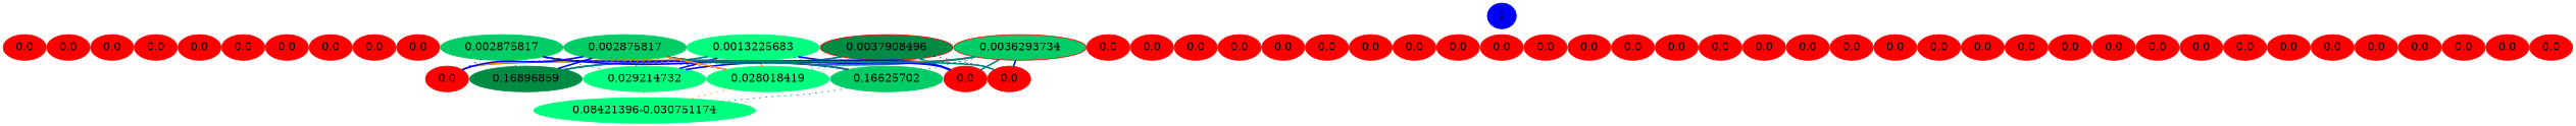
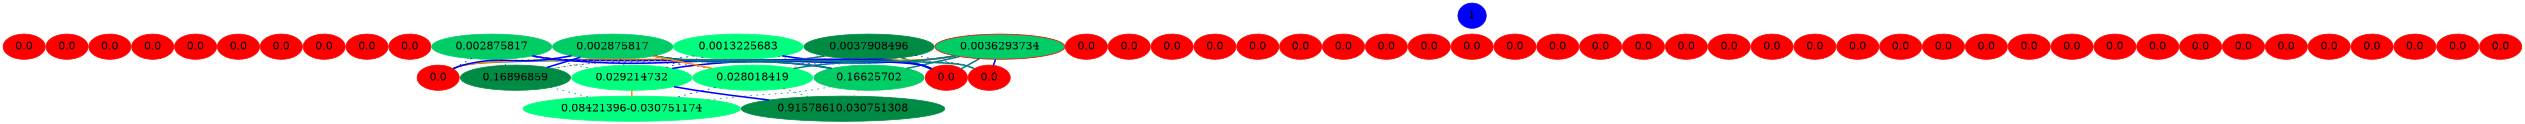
  graph {
    nodesep=0
    ranksep=0
    node [color=red style=filled]
    edge [bgcolor="purple:pink" color=yellow nodesep=0 style=invis]
    n1 [color=blue height=0.2 label=1 width=0.2]
    n2 [height=0.2 label=0.0 width=0.2]
    n3 [height=0.2 label=0.0 width=0.2]
    n4 [height=0.2 label=0.0 width=0.2]
    n5 [height=0.2 label=0.0 width=0.2]
    n6 [height=0.2 label=0.0 width=0.2]
    n7 [height=0.2 label=0.0 width=0.2]
    n8 [height=0.2 label=0.0 width=0.2]
    n9 [height=0.2 label=0.0 width=0.2]
    n10 [height=0.2 label=0.0 width=0.2]
    n11 [height=0.2 label=0.0 width=0.2]
    n12 [color=springgreen1 fillcolor=springgreen1 height=0.2 label=0.0013225683 width=0.2]
    n13 [height=0.2 label=0.0 width=0.2]
    n14 [height=0.2 label=0.0 width=0.2]
    n15 [height=0.2 label=0.0 width=0.2]
    n16 [height=0.2 label=0.0 width=0.2]
    n17 [height=0.2 label=0.0 width=0.2]
    n18 [height=0.2 label=0.0 width=0.2]
-   n19 [fillcolor=springgreen4 height=0.2 label=0.0037908496 width=0.2]
+   n19 [color=springgreen4 fillcolor=springgreen4 height=0.2 label=0.0037908496 width=0.2]
    n20 [height=0.2 label=0.0 width=0.2]
    n21 [height=0.2 label=0.0 width=0.2]
    n22 [height=0.2 label=0.0 width=0.2]
    n23 [height=0.2 label=0.0 width=0.2]
    n24 [height=0.2 label=0.0 width=0.2]
    n25 [height=0.2 label=0.0 width=0.2]
    n26 [fillcolor=springgreen3 height=0.2 label=0.0036293734 width=0.2]
    n27 [height=0.2 label=0.0 width=0.2]
    n28 [height=0.2 label=0.0 width=0.2]
    n29 [height=0.2 label=0.0 width=0.2]
    n30 [height=0.2 label=0.0 width=0.2]
    n31 [height=0.2 label=0.0 width=0.2]
    n32 [height=0.2 label=0.0 width=0.2]
    n33 [color=springgreen3 fillcolor=springgreen3 height=0.2 label=0.002875817 width=0.2]
    n34 [height=0.2 label=0.0 width=0.2]
    n35 [height=0.2 label=0.0 width=0.2]
    n36 [height=0.2 label=0.0 width=0.2]
    n37 [height=0.2 label=0.0 width=0.2]
    n38 [height=0.2 label=0.0 width=0.2]
    n39 [height=0.2 label=0.0 width=0.2]
    n40 [color=springgreen3 fillcolor=springgreen3 height=0.2 label=0.002875817 width=0.2]
    n41 [height=0.2 label=0.0 width=0.2]
    n42 [height=0.2 label=0.0 width=0.2]
    n43 [height=0.2 label=0.0 width=0.2]
    n44 [height=0.2 label=0.0 width=0.2]
    n45 [height=0.2 label=0.0 width=0.2]
    n46 [height=0.2 label=0.0 width=0.2]
    n47 [height=0.2 label=0.0 width=0.2]
    n48 [height=0.2 label=0.0 width=0.2]
    n49 [height=0.2 label=0.0 width=0.2]
    n50 [height=0.2 label=0.0 width=0.2]
    n51 [color=springgreen3 fillcolor=springgreen3 height=0.2 label=0.16625702 width=0.2]
    n52 [fillcolor=red height=0.2 label=0.0 width=0.2]
    n53 [color=springgreen fillcolor=springgreen height=0.2 label=0.029214732 width=0.2]
    n54 [fillcolor=red height=0.2 label=0.0 width=0.2]
    n55 [fillcolor=red height=0.2 label=0.0 width=0.2]
    n56 [color=springgreen4 fillcolor=springgreen4 height=0.2 label=0.16896859 width=0.2]
    n57 [color=springgreen fillcolor=springgreen height=0.2 label=0.028018419 width=0.2]
    n58 [color=springgreen fillcolor=springgreen height=0.2 label="0.08421396-0.030751174" width=0.2]
+   n59 [color=springgreen4 fillcolor=springgreen4 height=0.2 label="0.91578610.030751308" width=0.2]
    n1 -- n2
    n1 -- n3
    n1 -- n4
    n1 -- n5
    n1 -- n6
    n1 -- n7
    n1 -- n8
    n1 -- n9
    n1 -- n10
    n1 -- n11
    n1 -- n12
    n1 -- n13
    n1 -- n14
    n1 -- n15
    n1 -- n16
    n1 -- n17
    n1 -- n18
    n1 -- n19
    n1 -- n20
    n1 -- n21
    n1 -- n22
    n1 -- n23
    n1 -- n24
    n1 -- n25
    n1 -- n26
    n1 -- n27
    n1 -- n28
    n1 -- n29
    n1 -- n30
    n1 -- n31
    n1 -- n32
    n1 -- n33
    n1 -- n34
    n1 -- n35
    n1 -- n36
    n1 -- n37
    n1 -- n38
    n1 -- n39
    n1 -- n40
    n1 -- n41
    n1 -- n42
    n1 -- n43
    n1 -- n44
    n1 -- n45
    n1 -- n46
    n1 -- n47
    n1 -- n48
    n1 -- n49
    n1 -- n50
    n12 -- n51 [color=teal style=dotted]
    n12 -- n52 [color=blue style=bold]
-   n12 -- n53 [color=blue style=bold]
+   n12 -- n53 [color=blue style=dotted]
    n12 -- n54 [color=blue style=dotted]
    n12 -- n55 [color=teal style=dotted]
-   n12 -- n56 [color=teal style=bold]
-   n12 -- n57 [color=darkorange style=bold]
+   n12 -- n56 [color=teal style=dotted]
+   n12 -- n57 [color=darkorange style=dotted]
    n19 -- n51 [color=teal style=dotted]
    n19 -- n52 [color=teal style=bold]
    n19 -- n53 [color=blue style=dotted]
    n19 -- n54 [color=blue style=dotted]
    n19 -- n55 [color=teal style=bold]
-   n19 -- n56 [color=teal style=dotted]
+   n19 -- n56 [color=darkorange style=dotted]
    n19 -- n57 [color=darkorange style=dotted]
-   n26 -- n51 [color=teal style=dotted]
+   n26 -- n51 [color=teal style=bold]
    n26 -- n52 [color=teal style=bold]
    n26 -- n53 [color=blue style=bold]
    n26 -- n54 [color=blue style=bold]
    n26 -- n55 [color=darkorange style=bold]
-   n26 -- n56 [color=teal style=bold]
-   n26 -- n57 [color=teal style=dotted]
+   n26 -- n56 [color=teal style=dotted]
+   n26 -- n57 [color=teal style=bold]
    n33 -- n51 [color=blue style=bold]
    n33 -- n52 [color=blue style=bold]
    n33 -- n53 [color=teal style=dotted]
    n33 -- n54 [color=darkorange style=dotted]
    n33 -- n55 [color=blue style=dotted]
    n33 -- n56 [color=teal style=dotted]
    n33 -- n57 [color=blue style=dotted]
    n40 -- n51 [color=teal style=bold]
    n40 -- n52 [color=blue style=bold]
    n40 -- n53 [color=blue style=dotted]
    n40 -- n54 [color=teal style=bold]
    n40 -- n55 [color=blue style=bold]
    n40 -- n56 [color=blue style=bold]
    n40 -- n57 [color=darkorange style=bold]
    n51 -- n58 [color=teal style=dotted]
-   n53 -- n58 [color=darkorange style=dotted]
-   n57 -- n58 [color=darkorange style=dotted]
+   n51 -- n59 [color=darkorange style=dotted]
+   n53 -- n58 [color=darkorange style=bold]
+   n53 -- n59 [color=blue style=bold]
+   n56 -- n58 [color=teal style=dotted]
+   n57 -- n58 [color=blue style=dotted]
+   n57 -- n59 [color=teal style=dotted]
  }
